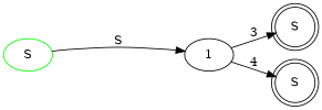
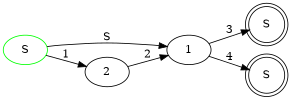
  digraph {
    rankdir=LR
    n1 [color=green label=S]
    1
+   2
    n4 [label=S shape=doublecircle]
    n5 [label=S shape=doublecircle]
    n1 -> 1 [label=S]
+   n1 -> 2 [label=1]
    1 -> n4 [label=3]
    1 -> n5 [label=4]
+   2 -> 1 [label=2]
  }
